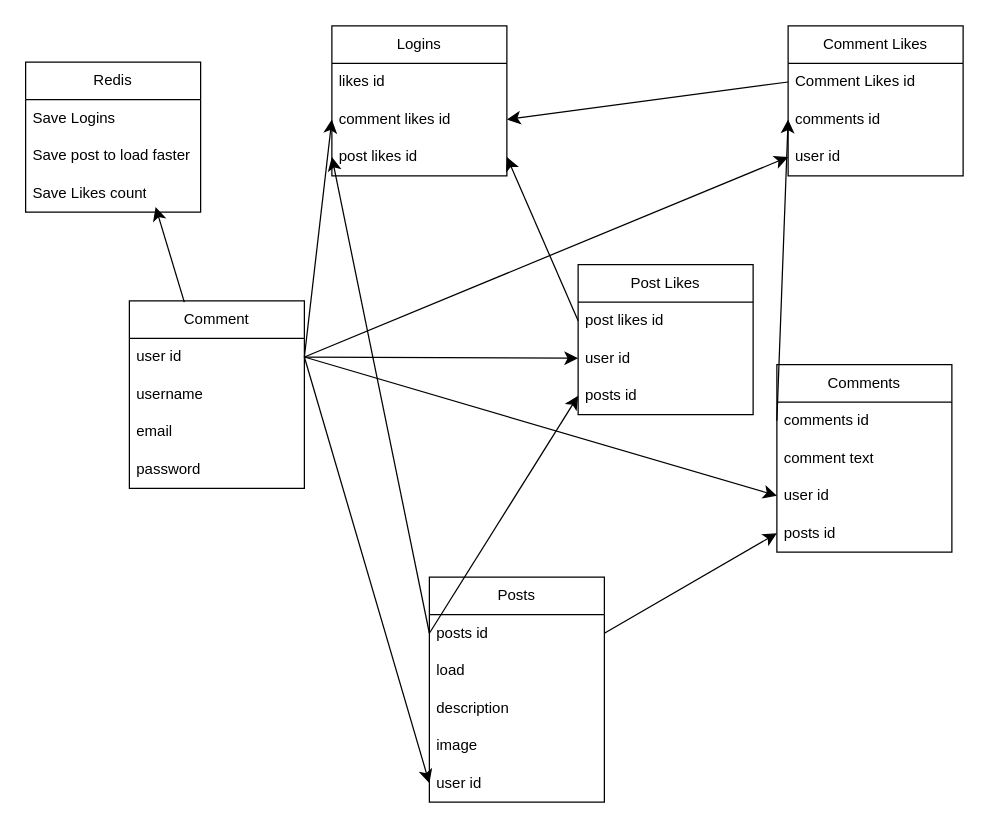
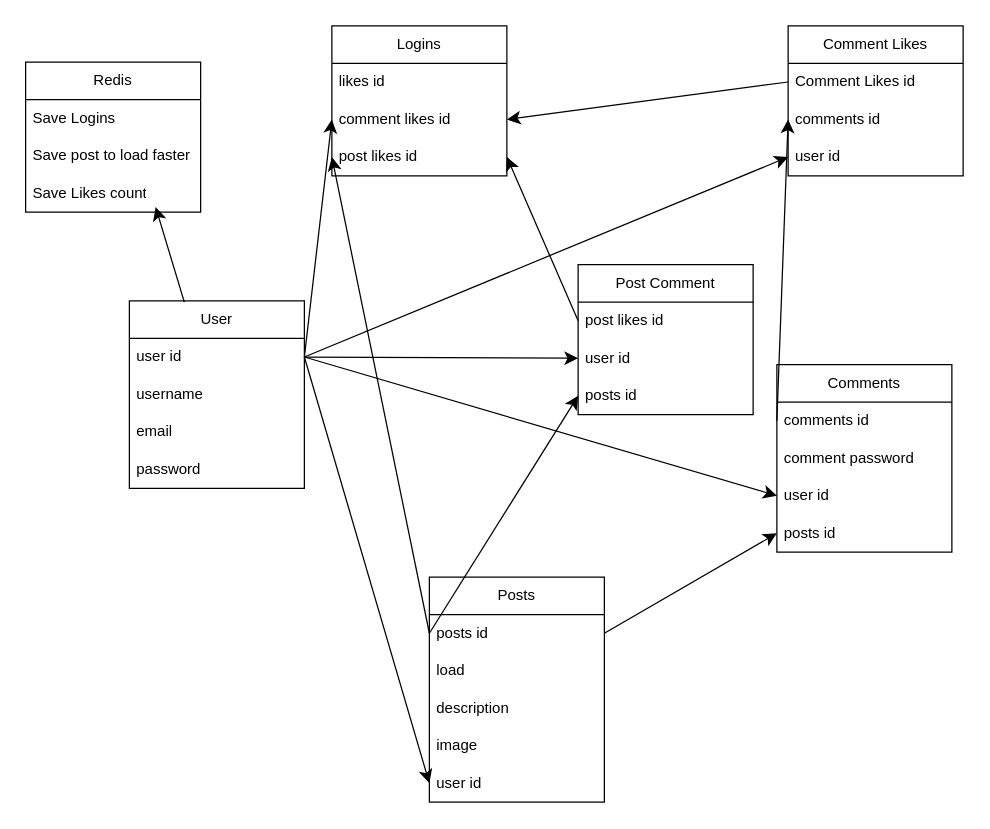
  <mxCell id="0" />
  <mxCell id="1" parent="0" />
- <mxCell id="2" value="Comment" style="swimlane;fontStyle=0;childLayout=stackLayout;horizontal=1;startSize=30;horizontalStack=0;resizeParent=1;resizeParentMax=0;resizeLast=0;collapsible=1;marginBottom=0;whiteSpace=wrap;html=1;" parent="1" vertex="1"><mxGeometry x="103" y="240" width="140" height="150" as="geometry" /></mxCell>
+ <mxCell id="2" value="User" style="swimlane;fontStyle=0;childLayout=stackLayout;horizontal=1;startSize=30;horizontalStack=0;resizeParent=1;resizeParentMax=0;resizeLast=0;collapsible=1;marginBottom=0;whiteSpace=wrap;html=1;" parent="1" vertex="1"><mxGeometry x="103" y="240" width="140" height="150" as="geometry" /></mxCell>
  <mxCell id="3" value="user id" style="text;strokeColor=none;fillColor=none;align=left;verticalAlign=middle;spacingLeft=4;spacingRight=4;overflow=hidden;points=[[0,0.5],[1,0.5]];portConstraint=eastwest;rotatable=0;whiteSpace=wrap;html=1;" parent="2" vertex="1"><mxGeometry y="30" width="140" height="30" as="geometry" /></mxCell>
  <mxCell id="4" value="username" style="text;strokeColor=none;fillColor=none;align=left;verticalAlign=middle;spacingLeft=4;spacingRight=4;overflow=hidden;points=[[0,0.5],[1,0.5]];portConstraint=eastwest;rotatable=0;whiteSpace=wrap;html=1;" parent="2" vertex="1"><mxGeometry y="60" width="140" height="30" as="geometry" /></mxCell>
  <mxCell id="5" value="email" style="text;strokeColor=none;fillColor=none;align=left;verticalAlign=middle;spacingLeft=4;spacingRight=4;overflow=hidden;points=[[0,0.5],[1,0.5]];portConstraint=eastwest;rotatable=0;whiteSpace=wrap;html=1;" parent="2" vertex="1"><mxGeometry y="90" width="140" height="30" as="geometry" /></mxCell>
  <mxCell id="6" value="password" style="text;strokeColor=none;fillColor=none;align=left;verticalAlign=middle;spacingLeft=4;spacingRight=4;overflow=hidden;points=[[0,0.5],[1,0.5]];portConstraint=eastwest;rotatable=0;whiteSpace=wrap;html=1;" parent="2" vertex="1"><mxGeometry y="120" width="140" height="30" as="geometry" /></mxCell>
  <mxCell id="7" value="Posts" style="swimlane;fontStyle=0;childLayout=stackLayout;horizontal=1;startSize=30;horizontalStack=0;resizeParent=1;resizeParentMax=0;resizeLast=0;collapsible=1;marginBottom=0;whiteSpace=wrap;html=1;" parent="1" vertex="1"><mxGeometry x="343" y="461" width="140" height="180" as="geometry" /></mxCell>
  <mxCell id="8" value="posts id" style="text;strokeColor=none;fillColor=none;align=left;verticalAlign=middle;spacingLeft=4;spacingRight=4;overflow=hidden;points=[[0,0.5],[1,0.5]];portConstraint=eastwest;rotatable=0;whiteSpace=wrap;html=1;" parent="7" vertex="1"><mxGeometry y="30" width="140" height="30" as="geometry" /></mxCell>
  <mxCell id="9" value="load" style="text;strokeColor=none;fillColor=none;align=left;verticalAlign=middle;spacingLeft=4;spacingRight=4;overflow=hidden;points=[[0,0.5],[1,0.5]];portConstraint=eastwest;rotatable=0;whiteSpace=wrap;html=1;" parent="7" vertex="1"><mxGeometry y="60" width="140" height="30" as="geometry" /></mxCell>
  <mxCell id="10" value="description" style="text;strokeColor=none;fillColor=none;align=left;verticalAlign=middle;spacingLeft=4;spacingRight=4;overflow=hidden;points=[[0,0.5],[1,0.5]];portConstraint=eastwest;rotatable=0;whiteSpace=wrap;html=1;" parent="7" vertex="1"><mxGeometry y="90" width="140" height="30" as="geometry" /></mxCell>
  <mxCell id="11" value="image" style="text;strokeColor=none;fillColor=none;align=left;verticalAlign=middle;spacingLeft=4;spacingRight=4;overflow=hidden;points=[[0,0.5],[1,0.5]];portConstraint=eastwest;rotatable=0;whiteSpace=wrap;html=1;" parent="7" vertex="1"><mxGeometry y="120" width="140" height="30" as="geometry" /></mxCell>
  <mxCell id="12" value="user id" style="text;strokeColor=none;fillColor=none;align=left;verticalAlign=middle;spacingLeft=4;spacingRight=4;overflow=hidden;points=[[0,0.5],[1,0.5]];portConstraint=eastwest;rotatable=0;whiteSpace=wrap;html=1;" parent="7" vertex="1"><mxGeometry y="150" width="140" height="30" as="geometry" /></mxCell>
  <mxCell id="13" value="Comments" style="swimlane;fontStyle=0;childLayout=stackLayout;horizontal=1;startSize=30;horizontalStack=0;resizeParent=1;resizeParentMax=0;resizeLast=0;collapsible=1;marginBottom=0;whiteSpace=wrap;html=1;" parent="1" vertex="1"><mxGeometry x="621" y="291" width="140" height="150" as="geometry" /></mxCell>
  <mxCell id="14" value="comments id" style="text;strokeColor=none;fillColor=none;align=left;verticalAlign=middle;spacingLeft=4;spacingRight=4;overflow=hidden;points=[[0,0.5],[1,0.5]];portConstraint=eastwest;rotatable=0;whiteSpace=wrap;html=1;" parent="13" vertex="1"><mxGeometry y="30" width="140" height="30" as="geometry" /></mxCell>
- <mxCell id="15" value="comment text" style="text;strokeColor=none;fillColor=none;align=left;verticalAlign=middle;spacingLeft=4;spacingRight=4;overflow=hidden;points=[[0,0.5],[1,0.5]];portConstraint=eastwest;rotatable=0;whiteSpace=wrap;html=1;" parent="13" vertex="1"><mxGeometry y="60" width="140" height="30" as="geometry" /></mxCell>
+ <mxCell id="15" value="comment password" style="text;strokeColor=none;fillColor=none;align=left;verticalAlign=middle;spacingLeft=4;spacingRight=4;overflow=hidden;points=[[0,0.5],[1,0.5]];portConstraint=eastwest;rotatable=0;whiteSpace=wrap;html=1;" parent="13" vertex="1"><mxGeometry y="60" width="140" height="30" as="geometry" /></mxCell>
  <mxCell id="16" value="user id" style="text;strokeColor=none;fillColor=none;align=left;verticalAlign=middle;spacingLeft=4;spacingRight=4;overflow=hidden;points=[[0,0.5],[1,0.5]];portConstraint=eastwest;rotatable=0;whiteSpace=wrap;html=1;" parent="13" vertex="1"><mxGeometry y="90" width="140" height="30" as="geometry" /></mxCell>
  <mxCell id="17" value="posts id" style="text;strokeColor=none;fillColor=none;align=left;verticalAlign=middle;spacingLeft=4;spacingRight=4;overflow=hidden;points=[[0,0.5],[1,0.5]];portConstraint=eastwest;rotatable=0;whiteSpace=wrap;html=1;" parent="13" vertex="1"><mxGeometry y="120" width="140" height="30" as="geometry" /></mxCell>
  <mxCell id="18" value="Logins" style="swimlane;fontStyle=0;childLayout=stackLayout;horizontal=1;startSize=30;horizontalStack=0;resizeParent=1;resizeParentMax=0;resizeLast=0;collapsible=1;marginBottom=0;whiteSpace=wrap;html=1;" parent="1" vertex="1"><mxGeometry x="265" y="20" width="140" height="120" as="geometry" /></mxCell>
  <mxCell id="19" value="likes id" style="text;strokeColor=none;fillColor=none;align=left;verticalAlign=middle;spacingLeft=4;spacingRight=4;overflow=hidden;points=[[0,0.5],[1,0.5]];portConstraint=eastwest;rotatable=0;whiteSpace=wrap;html=1;" parent="18" vertex="1"><mxGeometry y="30" width="140" height="30" as="geometry" /></mxCell>
  <mxCell id="20" value="comment likes id" style="text;strokeColor=none;fillColor=none;align=left;verticalAlign=middle;spacingLeft=4;spacingRight=4;overflow=hidden;points=[[0,0.5],[1,0.5]];portConstraint=eastwest;rotatable=0;whiteSpace=wrap;html=1;" parent="18" vertex="1"><mxGeometry y="60" width="140" height="30" as="geometry" /></mxCell>
  <mxCell id="21" value="post likes id" style="text;strokeColor=none;fillColor=none;align=left;verticalAlign=middle;spacingLeft=4;spacingRight=4;overflow=hidden;points=[[0,0.5],[1,0.5]];portConstraint=eastwest;rotatable=0;whiteSpace=wrap;html=1;" parent="18" vertex="1"><mxGeometry y="90" width="140" height="30" as="geometry" /></mxCell>
  <mxCell id="22" style="edgeStyle=none;curved=1;rounded=0;orthogonalLoop=1;jettySize=auto;html=1;exitX=1;exitY=0.5;exitDx=0;exitDy=0;entryX=0;entryY=0.5;entryDx=0;entryDy=0;fontSize=12;startSize=8;endSize=8;" parent="1" source="3" target="12" edge="1"><mxGeometry relative="1" as="geometry" /></mxCell>
  <mxCell id="23" style="edgeStyle=none;curved=1;rounded=0;orthogonalLoop=1;jettySize=auto;html=1;exitX=1;exitY=0.5;exitDx=0;exitDy=0;entryX=0;entryY=0.5;entryDx=0;entryDy=0;fontSize=12;startSize=8;endSize=8;" parent="1" source="8" target="17" edge="1"><mxGeometry relative="1" as="geometry" /></mxCell>
  <mxCell id="24" style="edgeStyle=none;curved=1;rounded=0;orthogonalLoop=1;jettySize=auto;html=1;exitX=1;exitY=0.5;exitDx=0;exitDy=0;entryX=0;entryY=0.5;entryDx=0;entryDy=0;fontSize=12;startSize=8;endSize=8;" parent="1" source="3" target="20" edge="1"><mxGeometry relative="1" as="geometry" /></mxCell>
  <mxCell id="25" style="edgeStyle=none;curved=1;rounded=0;orthogonalLoop=1;jettySize=auto;html=1;exitX=0;exitY=0.5;exitDx=0;exitDy=0;entryX=0;entryY=0.5;entryDx=0;entryDy=0;fontSize=12;startSize=8;endSize=8;" parent="1" source="8" target="21" edge="1"><mxGeometry relative="1" as="geometry" /></mxCell>
  <mxCell id="26" style="edgeStyle=none;curved=1;rounded=0;orthogonalLoop=1;jettySize=auto;html=1;exitX=1;exitY=0.5;exitDx=0;exitDy=0;entryX=0;entryY=0.5;entryDx=0;entryDy=0;fontSize=12;startSize=8;endSize=8;" parent="1" source="3" target="16" edge="1"><mxGeometry relative="1" as="geometry" /></mxCell>
- <mxCell id="27" value="Post Likes" style="swimlane;fontStyle=0;childLayout=stackLayout;horizontal=1;startSize=30;horizontalStack=0;resizeParent=1;resizeParentMax=0;resizeLast=0;collapsible=1;marginBottom=0;whiteSpace=wrap;html=1;" parent="1" vertex="1"><mxGeometry x="462" y="211" width="140" height="120" as="geometry" /></mxCell>
+ <mxCell id="27" value="Post Comment" style="swimlane;fontStyle=0;childLayout=stackLayout;horizontal=1;startSize=30;horizontalStack=0;resizeParent=1;resizeParentMax=0;resizeLast=0;collapsible=1;marginBottom=0;whiteSpace=wrap;html=1;" parent="1" vertex="1"><mxGeometry x="462" y="211" width="140" height="120" as="geometry" /></mxCell>
  <mxCell id="28" value="post likes id" style="text;strokeColor=none;fillColor=none;align=left;verticalAlign=middle;spacingLeft=4;spacingRight=4;overflow=hidden;points=[[0,0.5],[1,0.5]];portConstraint=eastwest;rotatable=0;whiteSpace=wrap;html=1;" parent="27" vertex="1"><mxGeometry y="30" width="140" height="30" as="geometry" /></mxCell>
  <mxCell id="29" value="user id" style="text;strokeColor=none;fillColor=none;align=left;verticalAlign=middle;spacingLeft=4;spacingRight=4;overflow=hidden;points=[[0,0.5],[1,0.5]];portConstraint=eastwest;rotatable=0;whiteSpace=wrap;html=1;" parent="27" vertex="1"><mxGeometry y="60" width="140" height="30" as="geometry" /></mxCell>
  <mxCell id="30" value="posts id" style="text;strokeColor=none;fillColor=none;align=left;verticalAlign=middle;spacingLeft=4;spacingRight=4;overflow=hidden;points=[[0,0.5],[1,0.5]];portConstraint=eastwest;rotatable=0;whiteSpace=wrap;html=1;" parent="27" vertex="1"><mxGeometry y="90" width="140" height="30" as="geometry" /></mxCell>
  <mxCell id="31" value="Comment Likes" style="swimlane;fontStyle=0;childLayout=stackLayout;horizontal=1;startSize=30;horizontalStack=0;resizeParent=1;resizeParentMax=0;resizeLast=0;collapsible=1;marginBottom=0;whiteSpace=wrap;html=1;" parent="1" vertex="1"><mxGeometry x="630" y="20" width="140" height="120" as="geometry" /></mxCell>
  <mxCell id="32" value="Comment Likes id" style="text;strokeColor=none;fillColor=none;align=left;verticalAlign=middle;spacingLeft=4;spacingRight=4;overflow=hidden;points=[[0,0.5],[1,0.5]];portConstraint=eastwest;rotatable=0;whiteSpace=wrap;html=1;" parent="31" vertex="1"><mxGeometry y="30" width="140" height="30" as="geometry" /></mxCell>
  <mxCell id="33" value="comments id" style="text;strokeColor=none;fillColor=none;align=left;verticalAlign=middle;spacingLeft=4;spacingRight=4;overflow=hidden;points=[[0,0.5],[1,0.5]];portConstraint=eastwest;rotatable=0;whiteSpace=wrap;html=1;" parent="31" vertex="1"><mxGeometry y="60" width="140" height="30" as="geometry" /></mxCell>
  <mxCell id="34" value="user id" style="text;strokeColor=none;fillColor=none;align=left;verticalAlign=middle;spacingLeft=4;spacingRight=4;overflow=hidden;points=[[0,0.5],[1,0.5]];portConstraint=eastwest;rotatable=0;whiteSpace=wrap;html=1;" parent="31" vertex="1"><mxGeometry y="90" width="140" height="30" as="geometry" /></mxCell>
  <mxCell id="35" style="edgeStyle=none;curved=1;rounded=0;orthogonalLoop=1;jettySize=auto;html=1;exitX=1;exitY=0.5;exitDx=0;exitDy=0;entryX=0;entryY=0.5;entryDx=0;entryDy=0;fontSize=12;startSize=8;endSize=8;" parent="1" source="3" target="29" edge="1"><mxGeometry relative="1" as="geometry" /></mxCell>
  <mxCell id="36" style="edgeStyle=none;curved=1;rounded=0;orthogonalLoop=1;jettySize=auto;html=1;exitX=0;exitY=0.5;exitDx=0;exitDy=0;entryX=0;entryY=0.5;entryDx=0;entryDy=0;fontSize=12;startSize=8;endSize=8;" parent="1" source="8" target="30" edge="1"><mxGeometry relative="1" as="geometry" /></mxCell>
  <mxCell id="37" style="edgeStyle=none;curved=1;rounded=0;orthogonalLoop=1;jettySize=auto;html=1;exitX=0;exitY=0.5;exitDx=0;exitDy=0;entryX=1;entryY=0.5;entryDx=0;entryDy=0;fontSize=12;startSize=8;endSize=8;" parent="1" source="32" target="20" edge="1"><mxGeometry relative="1" as="geometry" /></mxCell>
  <mxCell id="38" style="edgeStyle=none;curved=1;rounded=0;orthogonalLoop=1;jettySize=auto;html=1;exitX=0;exitY=0.5;exitDx=0;exitDy=0;entryX=1;entryY=0.5;entryDx=0;entryDy=0;fontSize=12;startSize=8;endSize=8;" parent="1" source="28" target="21" edge="1"><mxGeometry relative="1" as="geometry" /></mxCell>
  <mxCell id="39" style="edgeStyle=none;curved=1;rounded=0;orthogonalLoop=1;jettySize=auto;html=1;exitX=1;exitY=0.5;exitDx=0;exitDy=0;entryX=0;entryY=0.5;entryDx=0;entryDy=0;fontSize=12;startSize=8;endSize=8;" parent="1" source="3" target="34" edge="1"><mxGeometry relative="1" as="geometry" /></mxCell>
  <mxCell id="40" style="edgeStyle=none;curved=1;rounded=0;orthogonalLoop=1;jettySize=auto;html=1;exitX=0;exitY=0.5;exitDx=0;exitDy=0;entryX=0;entryY=0.5;entryDx=0;entryDy=0;fontSize=12;startSize=8;endSize=8;" parent="1" source="14" target="33" edge="1"><mxGeometry relative="1" as="geometry" /></mxCell>
  <mxCell id="41" value="Redis" style="swimlane;fontStyle=0;childLayout=stackLayout;horizontal=1;startSize=30;horizontalStack=0;resizeParent=1;resizeParentMax=0;resizeLast=0;collapsible=1;marginBottom=0;whiteSpace=wrap;html=1;" parent="1" vertex="1"><mxGeometry x="20" y="49" width="140" height="120" as="geometry" /></mxCell>
  <mxCell id="42" value="Save Logins" style="text;strokeColor=none;fillColor=none;align=left;verticalAlign=middle;spacingLeft=4;spacingRight=4;overflow=hidden;points=[[0,0.5],[1,0.5]];portConstraint=eastwest;rotatable=0;whiteSpace=wrap;html=1;" parent="41" vertex="1"><mxGeometry y="30" width="140" height="30" as="geometry" /></mxCell>
  <mxCell id="43" value="Save post to load faster" style="text;strokeColor=none;fillColor=none;align=left;verticalAlign=middle;spacingLeft=4;spacingRight=4;overflow=hidden;points=[[0,0.5],[1,0.5]];portConstraint=eastwest;rotatable=0;whiteSpace=wrap;html=1;" parent="41" vertex="1"><mxGeometry y="60" width="140" height="30" as="geometry" /></mxCell>
  <mxCell id="44" value="Save Likes count" style="text;strokeColor=none;fillColor=none;align=left;verticalAlign=middle;spacingLeft=4;spacingRight=4;overflow=hidden;points=[[0,0.5],[1,0.5]];portConstraint=eastwest;rotatable=0;whiteSpace=wrap;html=1;" vertex="1" parent="41"><mxGeometry y="90" width="140" height="30" as="geometry" /></mxCell>
  <mxCell id="45" style="edgeStyle=none;curved=1;rounded=0;orthogonalLoop=1;jettySize=auto;html=1;exitX=0.314;exitY=0.007;exitDx=0;exitDy=0;entryX=0.671;entryY=1.033;entryDx=0;entryDy=0;entryPerimeter=0;fontSize=12;startSize=8;endSize=8;exitPerimeter=0;" parent="1" source="2" edge="1"><mxGeometry relative="1" as="geometry"><mxPoint x="148.06" y="265.01" as="sourcePoint" /><mxPoint x="124" y="165" as="targetPoint" /></mxGeometry></mxCell>
